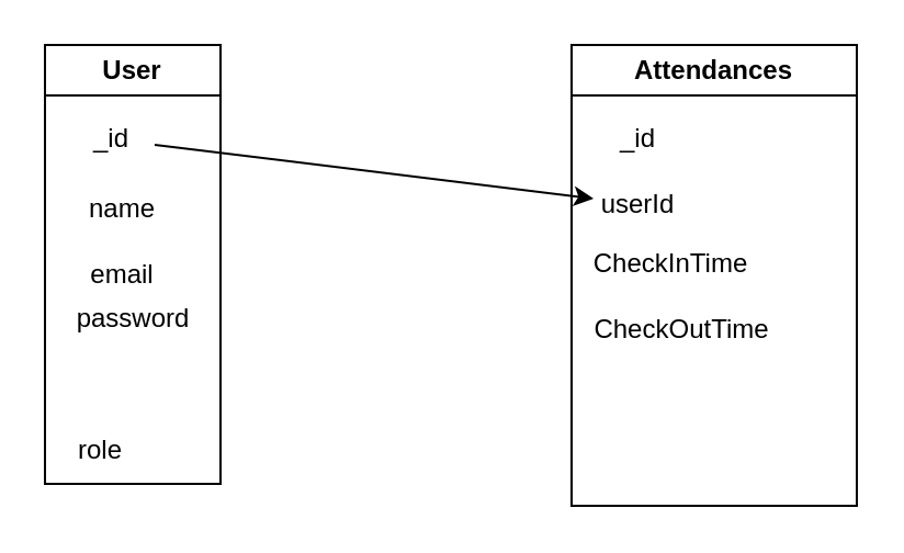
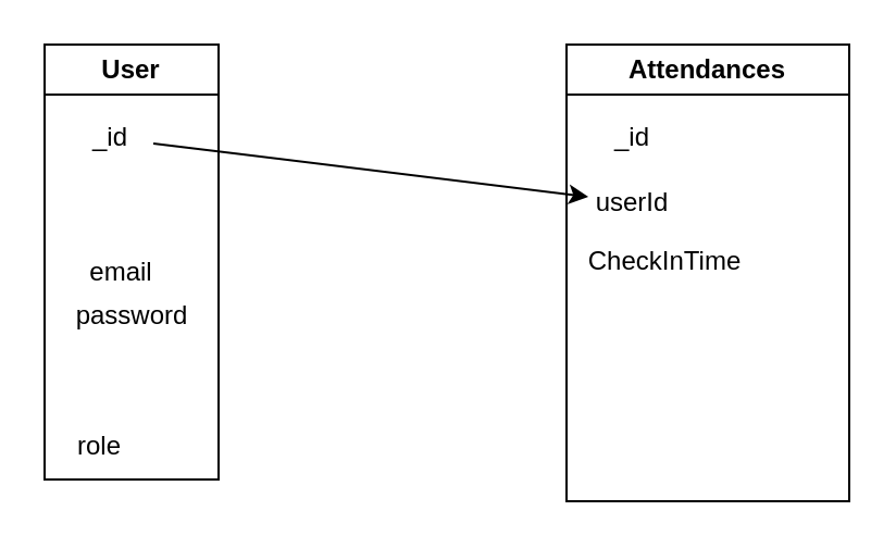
  <mxCell id="0" />
  <mxCell id="1" parent="0" />
  <mxCell id="2" value="User" style="swimlane;whiteSpace=wrap;html=1;" vertex="1" parent="1"><mxGeometry x="20" y="20" width="80" height="200" as="geometry" /></mxCell>
  <mxCell id="3" value="email" style="text;html=1;align=center;verticalAlign=middle;resizable=0;points=[];autosize=1;strokeColor=none;fillColor=none;" vertex="1" parent="2"><mxGeometry x="10" y="90" width="50" height="30" as="geometry" /></mxCell>
  <mxCell id="4" value="password" style="text;html=1;align=center;verticalAlign=middle;resizable=0;points=[];autosize=1;strokeColor=none;fillColor=none;" vertex="1" parent="2"><mxGeometry x="5" y="110" width="70" height="30" as="geometry" /></mxCell>
  <mxCell id="5" value="role" style="text;html=1;align=center;verticalAlign=middle;resizable=0;points=[];autosize=1;strokeColor=none;fillColor=none;" vertex="1" parent="2"><mxGeometry x="5" y="170" width="40" height="30" as="geometry" /></mxCell>
- <mxCell id="6" value="name" style="text;html=1;align=center;verticalAlign=middle;resizable=0;points=[];autosize=1;strokeColor=none;fillColor=none;" vertex="1" parent="2"><mxGeometry x="10" y="60" width="50" height="30" as="geometry" /></mxCell>
  <mxCell id="7" value="_id" style="text;html=1;align=center;verticalAlign=middle;resizable=0;points=[];autosize=1;strokeColor=none;fillColor=none;" vertex="1" parent="1"><mxGeometry x="30" y="48" width="40" height="30" as="geometry" /></mxCell>
  <mxCell id="8" value="Attendances" style="swimlane;whiteSpace=wrap;html=1;" vertex="1" parent="1"><mxGeometry x="260" y="20" width="130" height="210" as="geometry" /></mxCell>
  <mxCell id="9" value="userId" style="text;html=1;align=center;verticalAlign=middle;resizable=0;points=[];autosize=1;strokeColor=none;fillColor=none;" vertex="1" parent="8"><mxGeometry y="58" width="60" height="30" as="geometry" /></mxCell>
  <mxCell id="10" value="CheckInTime" style="text;html=1;align=center;verticalAlign=middle;resizable=0;points=[];autosize=1;strokeColor=none;fillColor=none;" vertex="1" parent="8"><mxGeometry y="85" width="90" height="30" as="geometry" /></mxCell>
- <mxCell id="11" value="CheckOutTime" style="text;html=1;align=center;verticalAlign=middle;resizable=0;points=[];autosize=1;strokeColor=none;fillColor=none;" vertex="1" parent="8"><mxGeometry y="115" width="100" height="30" as="geometry" /></mxCell>
  <mxCell id="12" value="_id" style="text;html=1;align=center;verticalAlign=middle;resizable=0;points=[];autosize=1;strokeColor=none;fillColor=none;" vertex="1" parent="8"><mxGeometry x="10" y="28" width="40" height="30" as="geometry" /></mxCell>
  <mxCell id="13" value="" style="endArrow=classic;html=1;rounded=0;entryX=0.167;entryY=0.4;entryDx=0;entryDy=0;entryPerimeter=0;" edge="1" parent="1" source="7" target="9"><mxGeometry width="50" height="50" relative="1" as="geometry"><mxPoint x="100" y="60" as="sourcePoint" /><mxPoint x="150" y="10" as="targetPoint" /></mxGeometry></mxCell>
